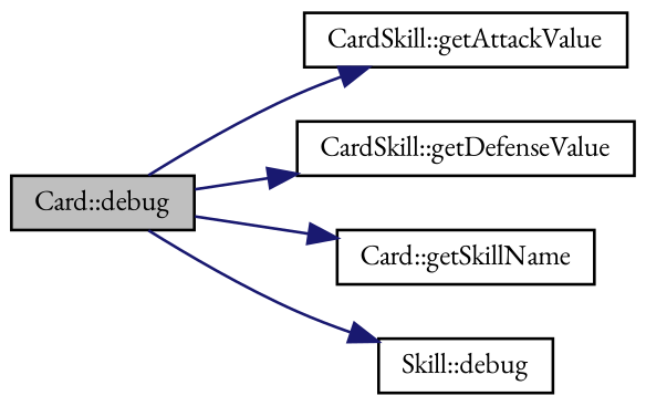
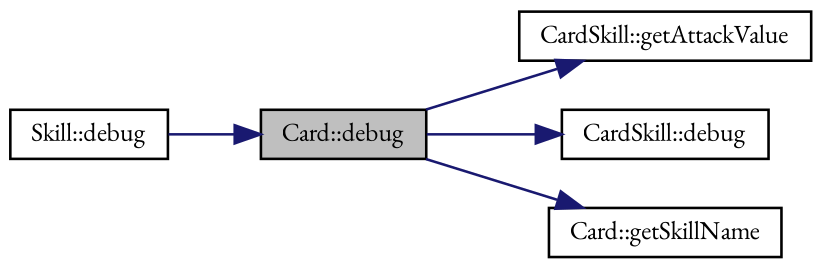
  digraph {
    fontname="EB Garamond"
    rankdir=LR
    node [color=black fontname="EB Garamond" fontsize=10 shape=record]
    edge [color=midnightblue fontname="EB Garamond" fontsize=10 labelfontname=Helvetica labelfontsize=10 style=solid]
    n1 [fillcolor=grey75 fontcolor=black height=0.2 label="Card::debug" style=filled width=0.4]
    n2 [height=0.2 label="CardSkill::getAttackValue" width=0.4]
-   n3 [height=0.2 label="CardSkill::getDefenseValue" width=0.4]
+   n3 [height=0.2 label="CardSkill::debug" width=0.4]
    n4 [height=0.2 label="Card::getSkillName" width=0.4]
    n5 [height=0.2 label="Skill::debug" width=0.4]
    n1 -> n2
    n1 -> n3
    n1 -> n4
-   n1 -> n5
+   n5 -> n1
  }
